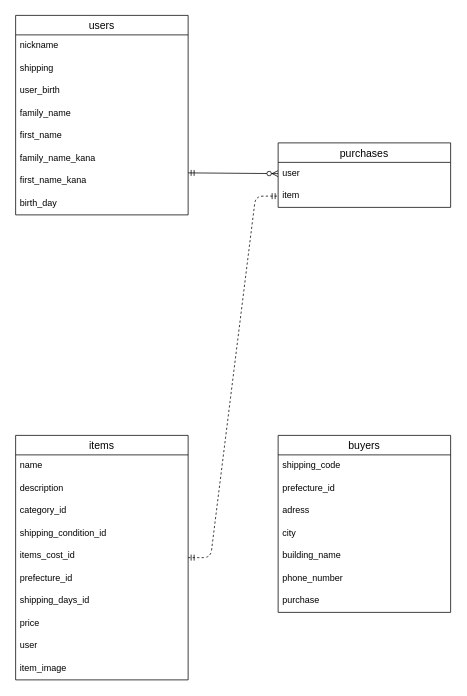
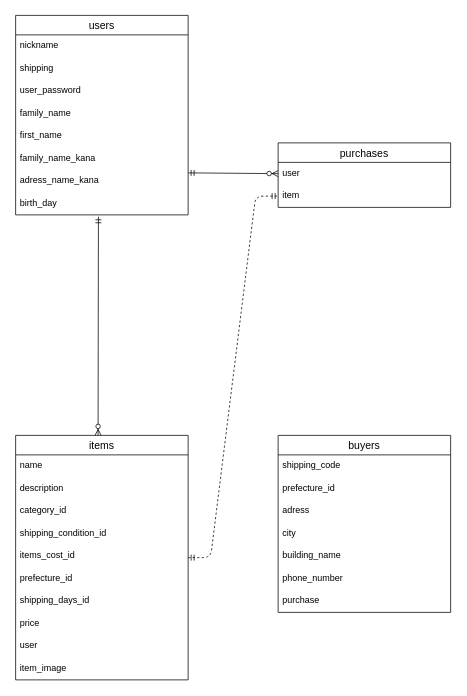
  <mxCell id="0" />
  <mxCell id="1" parent="0" />
  <mxCell id="2" value="users" style="swimlane;fontStyle=0;childLayout=stackLayout;horizontal=1;startSize=26;horizontalStack=0;resizeParent=1;resizeParentMax=0;resizeLast=0;collapsible=1;marginBottom=0;align=center;fontSize=14;" parent="1" vertex="1"><mxGeometry x="20" y="20" width="230" height="266" as="geometry" /></mxCell>
  <mxCell id="3" value="nickname&#10;" style="text;strokeColor=none;fillColor=none;spacingLeft=4;spacingRight=4;overflow=hidden;rotatable=0;points=[[0,0.5],[1,0.5]];portConstraint=eastwest;fontSize=12;" parent="2" vertex="1"><mxGeometry y="26" width="230" height="30" as="geometry" /></mxCell>
  <mxCell id="4" value="shipping" style="text;strokeColor=none;fillColor=none;spacingLeft=4;spacingRight=4;overflow=hidden;rotatable=0;points=[[0,0.5],[1,0.5]];portConstraint=eastwest;fontSize=12;" parent="2" vertex="1"><mxGeometry y="56" width="230" height="30" as="geometry" /></mxCell>
- <mxCell id="5" value="user_birth" style="text;strokeColor=none;fillColor=none;spacingLeft=4;spacingRight=4;overflow=hidden;rotatable=0;points=[[0,0.5],[1,0.5]];portConstraint=eastwest;fontSize=12;" parent="2" vertex="1"><mxGeometry y="86" width="230" height="30" as="geometry" /></mxCell>
+ <mxCell id="5" value="user_password" style="text;strokeColor=none;fillColor=none;spacingLeft=4;spacingRight=4;overflow=hidden;rotatable=0;points=[[0,0.5],[1,0.5]];portConstraint=eastwest;fontSize=12;" parent="2" vertex="1"><mxGeometry y="86" width="230" height="30" as="geometry" /></mxCell>
  <mxCell id="6" value="family_name" style="text;strokeColor=none;fillColor=none;spacingLeft=4;spacingRight=4;overflow=hidden;rotatable=0;points=[[0,0.5],[1,0.5]];portConstraint=eastwest;fontSize=12;" parent="2" vertex="1"><mxGeometry y="116" width="230" height="30" as="geometry" /></mxCell>
  <mxCell id="7" value="first_name" style="text;strokeColor=none;fillColor=none;spacingLeft=4;spacingRight=4;overflow=hidden;rotatable=0;points=[[0,0.5],[1,0.5]];portConstraint=eastwest;fontSize=12;" parent="2" vertex="1"><mxGeometry y="146" width="230" height="30" as="geometry" /></mxCell>
  <mxCell id="8" value="family_name_kana" style="text;strokeColor=none;fillColor=none;spacingLeft=4;spacingRight=4;overflow=hidden;rotatable=0;points=[[0,0.5],[1,0.5]];portConstraint=eastwest;fontSize=12;" parent="2" vertex="1"><mxGeometry y="176" width="230" height="30" as="geometry" /></mxCell>
- <mxCell id="9" value="first_name_kana" style="text;strokeColor=none;fillColor=none;spacingLeft=4;spacingRight=4;overflow=hidden;rotatable=0;points=[[0,0.5],[1,0.5]];portConstraint=eastwest;fontSize=12;" parent="2" vertex="1"><mxGeometry y="206" width="230" height="30" as="geometry" /></mxCell>
+ <mxCell id="9" value="adress_name_kana" style="text;strokeColor=none;fillColor=none;spacingLeft=4;spacingRight=4;overflow=hidden;rotatable=0;points=[[0,0.5],[1,0.5]];portConstraint=eastwest;fontSize=12;" parent="2" vertex="1"><mxGeometry y="206" width="230" height="30" as="geometry" /></mxCell>
  <mxCell id="10" value="birth_day" style="text;strokeColor=none;fillColor=none;spacingLeft=4;spacingRight=4;overflow=hidden;rotatable=0;points=[[0,0.5],[1,0.5]];portConstraint=eastwest;fontSize=12;" parent="2" vertex="1"><mxGeometry y="236" width="230" height="30" as="geometry" /></mxCell>
  <mxCell id="11" value="items" style="swimlane;fontStyle=0;childLayout=stackLayout;horizontal=1;startSize=26;horizontalStack=0;resizeParent=1;resizeParentMax=0;resizeLast=0;collapsible=1;marginBottom=0;align=center;fontSize=14;" parent="1" vertex="1"><mxGeometry x="20" y="580" width="230" height="326" as="geometry" /></mxCell>
  <mxCell id="12" value="name" style="text;strokeColor=none;fillColor=none;spacingLeft=4;spacingRight=4;overflow=hidden;rotatable=0;points=[[0,0.5],[1,0.5]];portConstraint=eastwest;fontSize=12;" parent="11" vertex="1"><mxGeometry y="26" width="230" height="30" as="geometry" /></mxCell>
  <mxCell id="13" value="description" style="text;strokeColor=none;fillColor=none;spacingLeft=4;spacingRight=4;overflow=hidden;rotatable=0;points=[[0,0.5],[1,0.5]];portConstraint=eastwest;fontSize=12;" parent="11" vertex="1"><mxGeometry y="56" width="230" height="30" as="geometry" /></mxCell>
  <mxCell id="14" value="category_id" style="text;strokeColor=none;fillColor=none;spacingLeft=4;spacingRight=4;overflow=hidden;rotatable=0;points=[[0,0.5],[1,0.5]];portConstraint=eastwest;fontSize=12;" parent="11" vertex="1"><mxGeometry y="86" width="230" height="30" as="geometry" /></mxCell>
  <mxCell id="15" value="shipping_condition_id" style="text;strokeColor=none;fillColor=none;spacingLeft=4;spacingRight=4;overflow=hidden;rotatable=0;points=[[0,0.5],[1,0.5]];portConstraint=eastwest;fontSize=12;" parent="11" vertex="1"><mxGeometry y="116" width="230" height="30" as="geometry" /></mxCell>
  <mxCell id="16" value="items_cost_id" style="text;strokeColor=none;fillColor=none;spacingLeft=4;spacingRight=4;overflow=hidden;rotatable=0;points=[[0,0.5],[1,0.5]];portConstraint=eastwest;fontSize=12;" parent="11" vertex="1"><mxGeometry y="146" width="230" height="30" as="geometry" /></mxCell>
  <mxCell id="17" value="prefecture_id" style="text;strokeColor=none;fillColor=none;spacingLeft=4;spacingRight=4;overflow=hidden;rotatable=0;points=[[0,0.5],[1,0.5]];portConstraint=eastwest;fontSize=12;" parent="11" vertex="1"><mxGeometry y="176" width="230" height="30" as="geometry" /></mxCell>
  <mxCell id="18" value="shipping_days_id" style="text;strokeColor=none;fillColor=none;spacingLeft=4;spacingRight=4;overflow=hidden;rotatable=0;points=[[0,0.5],[1,0.5]];portConstraint=eastwest;fontSize=12;" parent="11" vertex="1"><mxGeometry y="206" width="230" height="30" as="geometry" /></mxCell>
  <mxCell id="19" value="price" style="text;strokeColor=none;fillColor=none;spacingLeft=4;spacingRight=4;overflow=hidden;rotatable=0;points=[[0,0.5],[1,0.5]];portConstraint=eastwest;fontSize=12;" parent="11" vertex="1"><mxGeometry y="236" width="230" height="30" as="geometry" /></mxCell>
  <mxCell id="20" value="user" style="text;strokeColor=none;fillColor=none;spacingLeft=4;spacingRight=4;overflow=hidden;rotatable=0;points=[[0,0.5],[1,0.5]];portConstraint=eastwest;fontSize=12;" parent="11" vertex="1"><mxGeometry y="266" width="230" height="30" as="geometry" /></mxCell>
  <mxCell id="21" value="item_image" style="text;strokeColor=none;fillColor=none;spacingLeft=4;spacingRight=4;overflow=hidden;rotatable=0;points=[[0,0.5],[1,0.5]];portConstraint=eastwest;fontSize=12;" parent="11" vertex="1"><mxGeometry y="296" width="230" height="30" as="geometry" /></mxCell>
  <mxCell id="22" value="buyers" style="swimlane;fontStyle=0;childLayout=stackLayout;horizontal=1;startSize=26;horizontalStack=0;resizeParent=1;resizeParentMax=0;resizeLast=0;collapsible=1;marginBottom=0;align=center;fontSize=14;" parent="1" vertex="1"><mxGeometry x="370" y="580" width="230" height="236" as="geometry" /></mxCell>
  <mxCell id="23" value="shipping_code" style="text;strokeColor=none;fillColor=none;spacingLeft=4;spacingRight=4;overflow=hidden;rotatable=0;points=[[0,0.5],[1,0.5]];portConstraint=eastwest;fontSize=12;" parent="22" vertex="1"><mxGeometry y="26" width="230" height="30" as="geometry" /></mxCell>
  <mxCell id="24" value="prefecture_id" style="text;strokeColor=none;fillColor=none;spacingLeft=4;spacingRight=4;overflow=hidden;rotatable=0;points=[[0,0.5],[1,0.5]];portConstraint=eastwest;fontSize=12;" parent="22" vertex="1"><mxGeometry y="56" width="230" height="30" as="geometry" /></mxCell>
  <mxCell id="25" value="adress" style="text;strokeColor=none;fillColor=none;spacingLeft=4;spacingRight=4;overflow=hidden;rotatable=0;points=[[0,0.5],[1,0.5]];portConstraint=eastwest;fontSize=12;" parent="22" vertex="1"><mxGeometry y="86" width="230" height="30" as="geometry" /></mxCell>
  <mxCell id="26" value="city" style="text;strokeColor=none;fillColor=none;spacingLeft=4;spacingRight=4;overflow=hidden;rotatable=0;points=[[0,0.5],[1,0.5]];portConstraint=eastwest;fontSize=12;" parent="22" vertex="1"><mxGeometry y="116" width="230" height="30" as="geometry" /></mxCell>
  <mxCell id="27" value="building_name" style="text;strokeColor=none;fillColor=none;spacingLeft=4;spacingRight=4;overflow=hidden;rotatable=0;points=[[0,0.5],[1,0.5]];portConstraint=eastwest;fontSize=12;" parent="22" vertex="1"><mxGeometry y="146" width="230" height="30" as="geometry" /></mxCell>
  <mxCell id="28" value="phone_number" style="text;strokeColor=none;fillColor=none;spacingLeft=4;spacingRight=4;overflow=hidden;rotatable=0;points=[[0,0.5],[1,0.5]];portConstraint=eastwest;fontSize=12;" parent="22" vertex="1"><mxGeometry y="176" width="230" height="30" as="geometry" /></mxCell>
  <mxCell id="29" value="purchase" style="text;strokeColor=none;fillColor=none;spacingLeft=4;spacingRight=4;overflow=hidden;rotatable=0;points=[[0,0.5],[1,0.5]];portConstraint=eastwest;fontSize=12;" parent="22" vertex="1"><mxGeometry y="206" width="230" height="30" as="geometry" /></mxCell>
+ <mxCell id="30" value="" style="fontSize=12;html=1;endArrow=ERzeroToMany;startArrow=ERmandOne;exitX=0.48;exitY=1.084;exitDx=0;exitDy=0;exitPerimeter=0;entryX=0.478;entryY=0;entryDx=0;entryDy=0;entryPerimeter=0;" parent="1" source="10" target="11" edge="1"><mxGeometry width="100" height="100" relative="1" as="geometry"><mxPoint x="50" y="360" as="sourcePoint" /><mxPoint x="130" y="500" as="targetPoint" /></mxGeometry></mxCell>
  <mxCell id="31" value="purchases" style="swimlane;fontStyle=0;childLayout=stackLayout;horizontal=1;startSize=26;horizontalStack=0;resizeParent=1;resizeParentMax=0;resizeLast=0;collapsible=1;marginBottom=0;align=center;fontSize=14;" parent="1" vertex="1"><mxGeometry x="370" y="190" width="230" height="86" as="geometry" /></mxCell>
  <mxCell id="32" value="user" style="text;strokeColor=none;fillColor=none;spacingLeft=4;spacingRight=4;overflow=hidden;rotatable=0;points=[[0,0.5],[1,0.5]];portConstraint=eastwest;fontSize=12;" parent="31" vertex="1"><mxGeometry y="26" width="230" height="30" as="geometry" /></mxCell>
  <mxCell id="33" value="item" style="text;strokeColor=none;fillColor=none;spacingLeft=4;spacingRight=4;overflow=hidden;rotatable=0;points=[[0,0.5],[1,0.5]];portConstraint=eastwest;fontSize=12;" parent="31" vertex="1"><mxGeometry y="56" width="230" height="30" as="geometry" /></mxCell>
  <mxCell id="34" value="" style="fontSize=12;html=1;endArrow=ERzeroToMany;startArrow=ERmandOne;exitX=0.48;exitY=1.084;exitDx=0;exitDy=0;exitPerimeter=0;entryX=0;entryY=0.5;entryDx=0;entryDy=0;" parent="1" target="32" edge="1"><mxGeometry width="100" height="100" relative="1" as="geometry"><mxPoint x="250" y="230" as="sourcePoint" /><mxPoint x="309.54" y="230" as="targetPoint" /></mxGeometry></mxCell>
  <mxCell id="35" value="" style="edgeStyle=entityRelationEdgeStyle;fontSize=12;html=1;endArrow=ERmandOne;startArrow=ERmandOne;entryX=0;entryY=0.5;entryDx=0;entryDy=0;dashed=1;" parent="1" source="11" target="33" edge="1"><mxGeometry width="100" height="100" relative="1" as="geometry"><mxPoint x="220" y="570" as="sourcePoint" /><mxPoint x="340" y="570" as="targetPoint" /></mxGeometry></mxCell>
